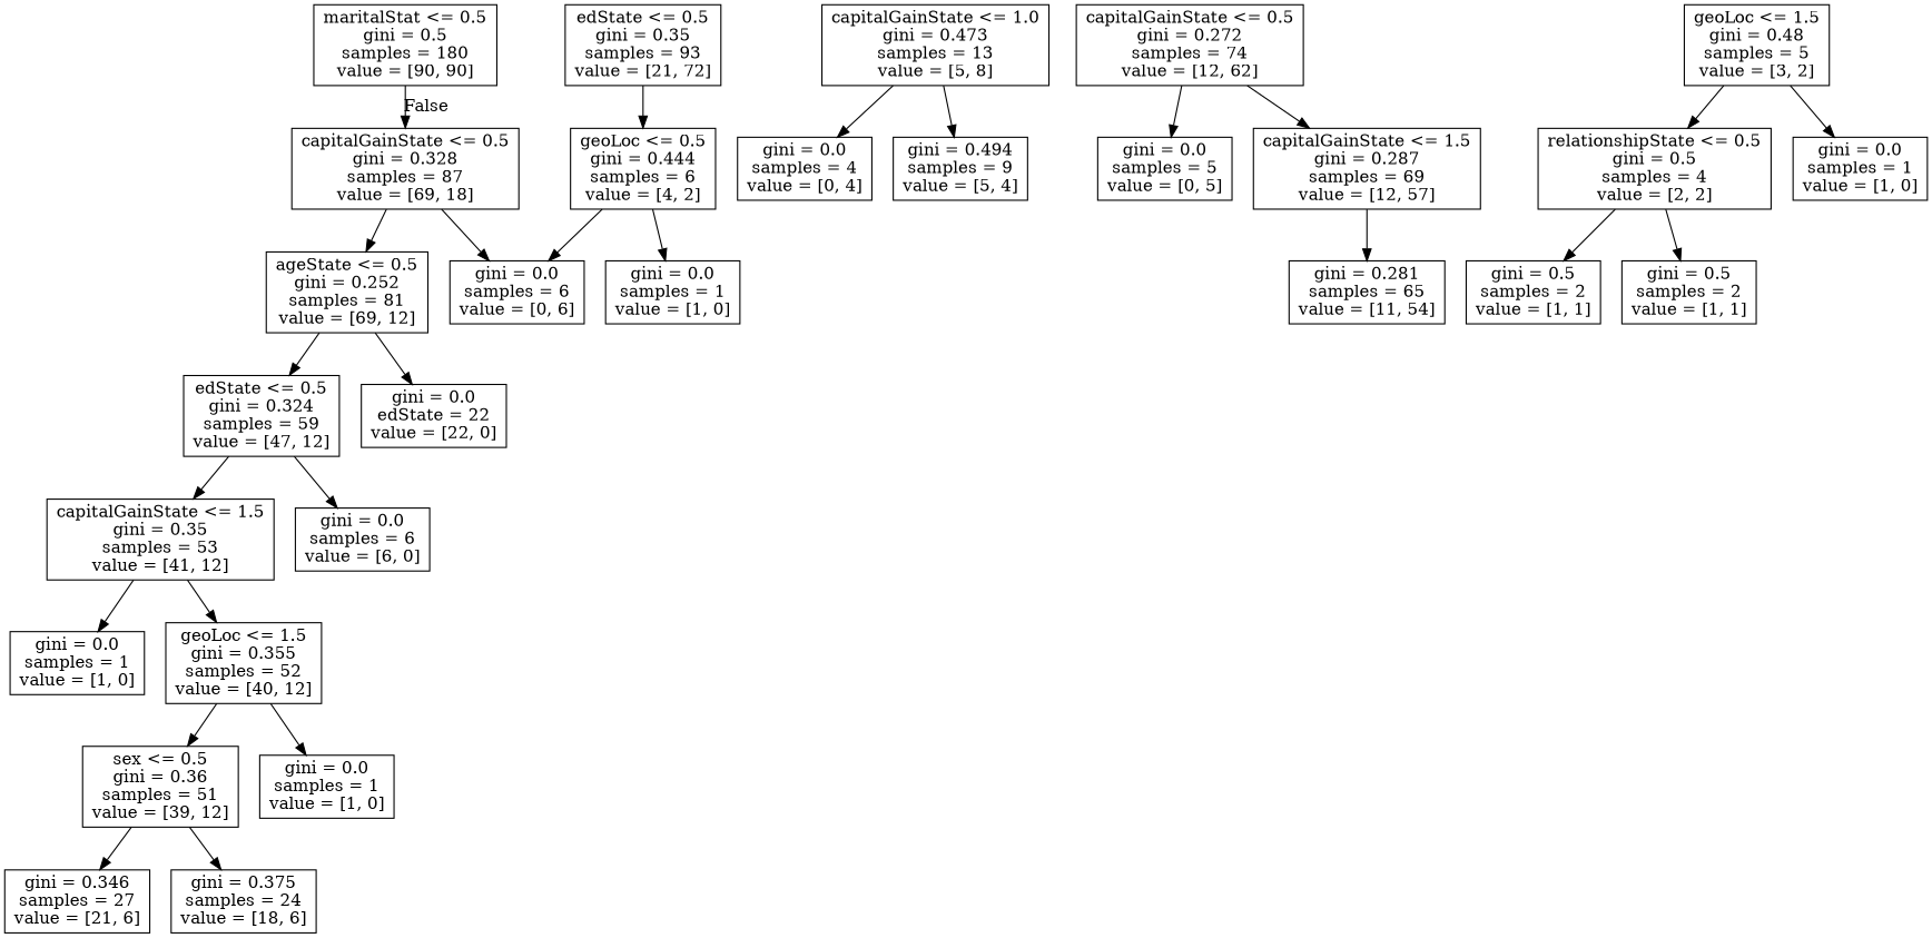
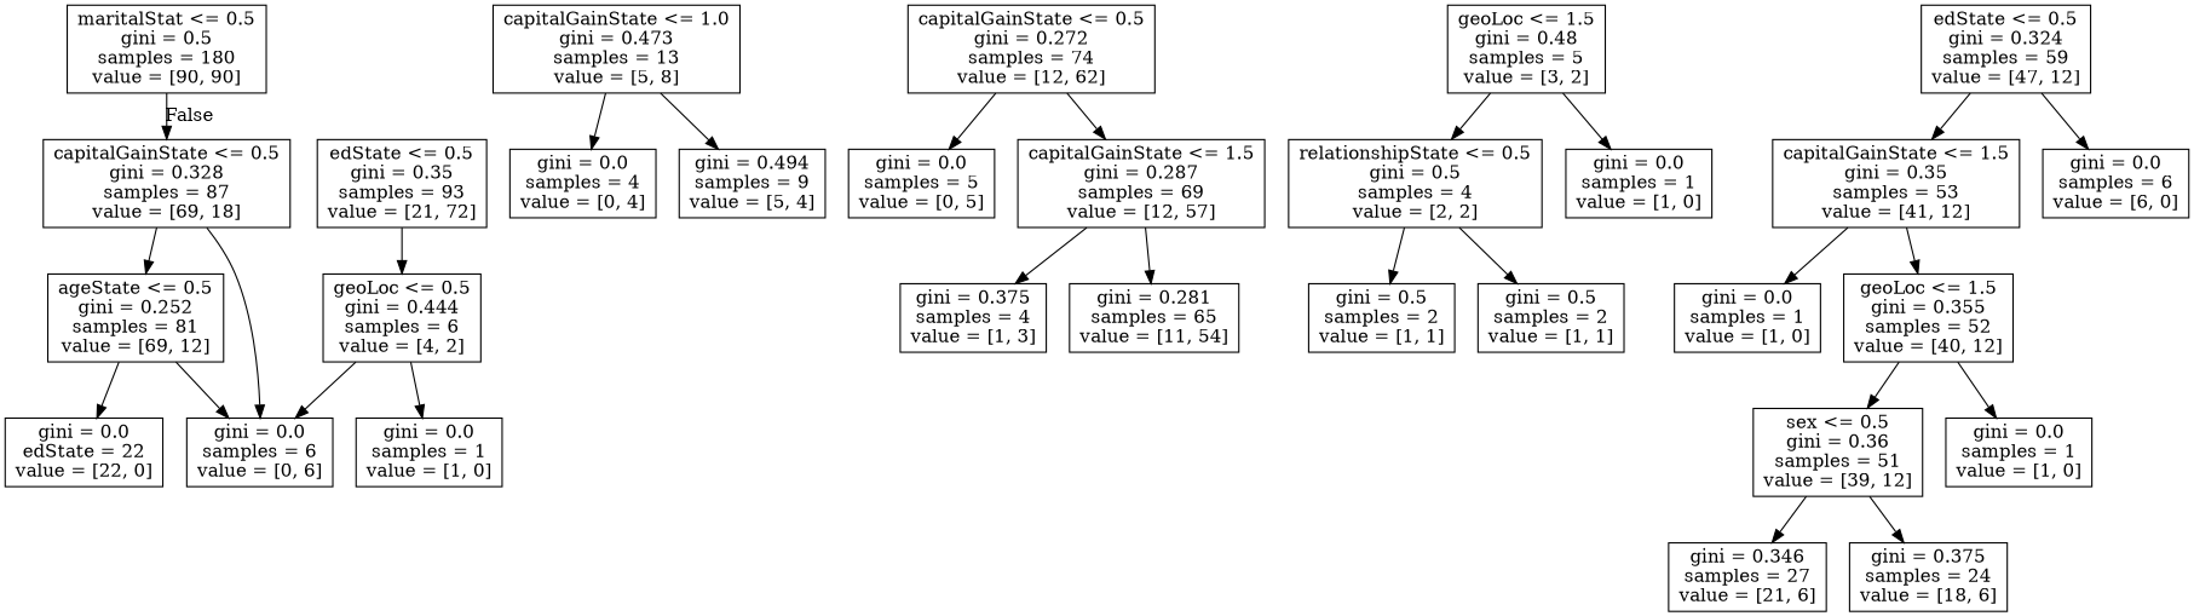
  digraph {
    node [shape=box]
    n1 [label="maritalStat <= 0.5\ngini = 0.5\nsamples = 180\nvalue = [90, 90]"]
    n2 [label="capitalGainState <= 0.5\ngini = 0.328\nsamples = 87\nvalue = [69, 18]"]
    n3 [label="edState <= 0.5\ngini = 0.35\nsamples = 93\nvalue = [21, 72]"]
    n4 [label="geoLoc <= 0.5\ngini = 0.444\nsamples = 6\nvalue = [4, 2]"]
    n5 [label="gini = 0.0\nsamples = 6\nvalue = [0, 6]"]
    n6 [label="ageState <= 0.5\ngini = 0.252\nsamples = 81\nvalue = [69, 12]"]
    n7 [label="gini = 0.0\nsamples = 1\nvalue = [1, 0]"]
    n8 [label="capitalGainState <= 1.0\ngini = 0.473\nsamples = 13\nvalue = [5, 8]"]
    n9 [label="gini = 0.0\nsamples = 4\nvalue = [0, 4]"]
    n10 [label="gini = 0.494\nsamples = 9\nvalue = [5, 4]"]
    n11 [label="capitalGainState <= 0.5\ngini = 0.272\nsamples = 74\nvalue = [12, 62]"]
    n12 [label="gini = 0.0\nsamples = 5\nvalue = [0, 5]"]
    n13 [label="capitalGainState <= 1.5\ngini = 0.287\nsamples = 69\nvalue = [12, 57]"]
+   n14 [label="gini = 0.375\nsamples = 4\nvalue = [1, 3]"]
    n15 [label="gini = 0.281\nsamples = 65\nvalue = [11, 54]"]
    n16 [label="geoLoc <= 1.5\ngini = 0.48\nsamples = 5\nvalue = [3, 2]"]
    n17 [label="relationshipState <= 0.5\ngini = 0.5\nsamples = 4\nvalue = [2, 2]"]
    n18 [label="gini = 0.0\nsamples = 1\nvalue = [1, 0]"]
    n19 [label="gini = 0.5\nsamples = 2\nvalue = [1, 1]"]
    n20 [label="gini = 0.5\nsamples = 2\nvalue = [1, 1]"]
    n21 [label="edState <= 0.5\ngini = 0.324\nsamples = 59\nvalue = [47, 12]"]
    n22 [label="gini = 0.0\nedState = 22\nvalue = [22, 0]"]
    n23 [label="capitalGainState <= 1.5\ngini = 0.35\nsamples = 53\nvalue = [41, 12]"]
    n24 [label="gini = 0.0\nsamples = 6\nvalue = [6, 0]"]
    n25 [label="gini = 0.0\nsamples = 1\nvalue = [1, 0]"]
    n26 [label="geoLoc <= 1.5\ngini = 0.355\nsamples = 52\nvalue = [40, 12]"]
    n27 [label="sex <= 0.5\ngini = 0.36\nsamples = 51\nvalue = [39, 12]"]
    n28 [label="gini = 0.0\nsamples = 1\nvalue = [1, 0]"]
    n29 [label="gini = 0.346\nsamples = 27\nvalue = [21, 6]"]
    n30 [label="gini = 0.375\nsamples = 24\nvalue = [18, 6]"]
    n1 -> n2 [headlabel=False labelangle=-45 labeldistance=2.5]
    n2 -> n5
    n2 -> n6
    n3 -> n4
    n4 -> n5
    n4 -> n7
-   n6 -> n21
+   n6 -> n5
    n6 -> n22
    n8 -> n9
    n8 -> n10
    n11 -> n12
    n11 -> n13
+   n13 -> n14
    n13 -> n15
    n16 -> n17
    n16 -> n18
    n17 -> n19
    n17 -> n20
    n21 -> n23
    n21 -> n24
    n23 -> n25
    n23 -> n26
    n26 -> n27
    n26 -> n28
    n27 -> n29
    n27 -> n30
  }
